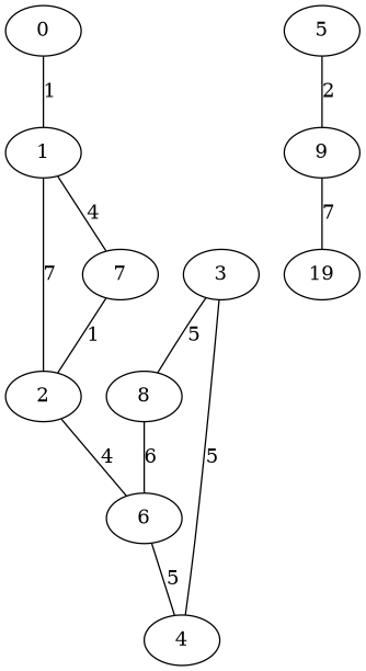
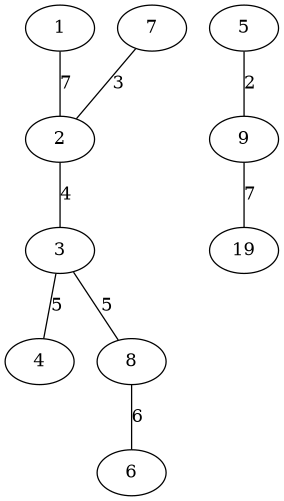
  graph {
    fontname="DejaVu Serif"
    node [fontname="DejaVu Serif" habit=4 x=3 y=6]
    edge [fontname="DejaVu Serif" weight=5]
-   0 [x=2 y=10]
    1 [base=2 habit=10 y=9]
    2 [habit=10]
    7 [x=1 y=7]
    3 [habit=1 x=4 y=5]
    4 [habit=2 x=2 y=4]
    8 [habit=12 x=7]
    5 [habit=9 x=6 y=3]
    9 [base=1 habit=5 x=8 y=2]
    6 [habit=1 y=2]
    n11 [habit=12 label=19 x=10 y=1]
-   0 -- 1 [label=1 weight=1]
    1 -- 2 [label=7]
-   1 -- 7 [label=4 weight=4]
-   2 -- 6 [label=4 weight=4]
-   7 -- 2 [label=1 weight=3]
+   2 -- 3 [label=4 weight=4]
+   7 -- 2 [label=3 weight=3]
    3 -- 4 [label=5]
    3 -- 8 [label=5]
    8 -- 6 [label=6 weight=6]
    5 -- 9 [label=2 weight=1]
    9 -- n11 [label=7 weight=7]
-   6 -- 4 [label=5]
  }
